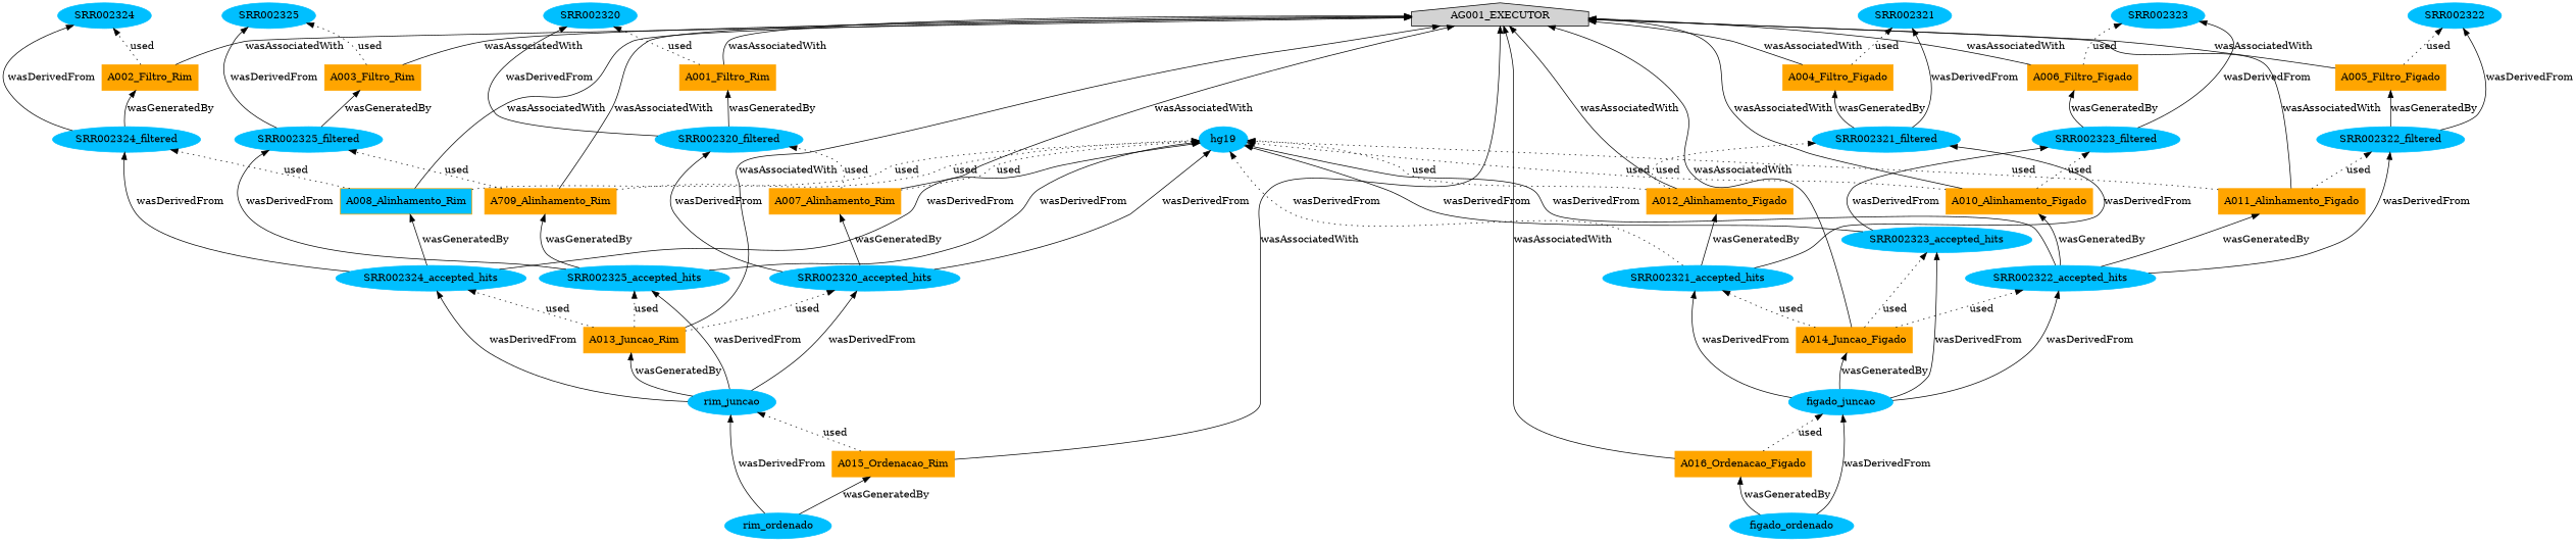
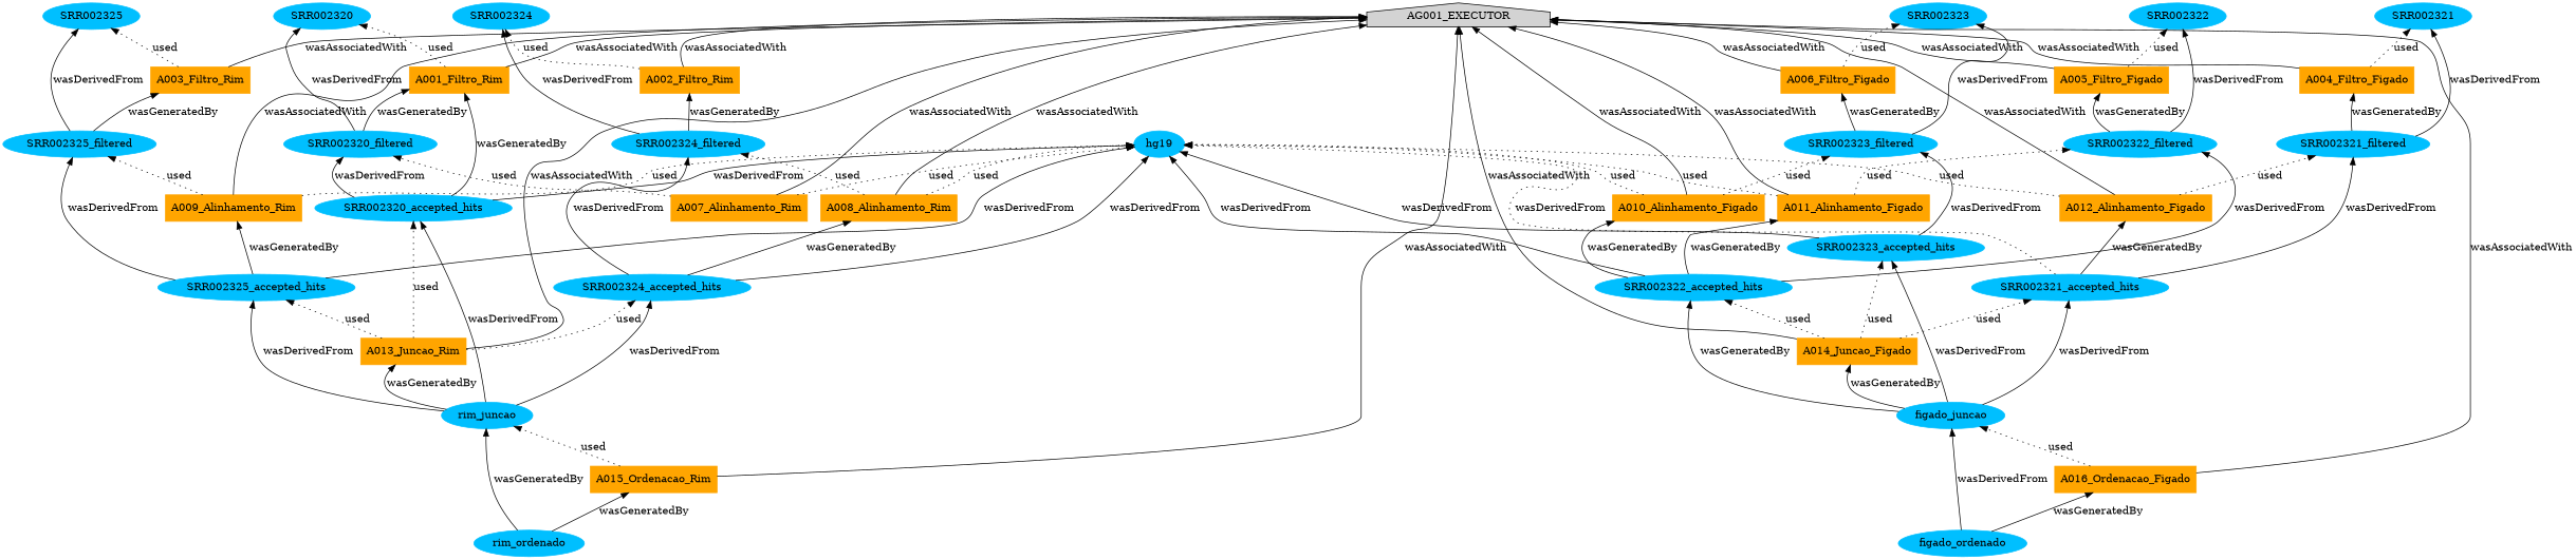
  digraph {
    fontsize=500
    rankdir=BT
    node [color=deepskyblue distortion=0.0 orientation=0.0 shape=ellipse skew=0.0 style=filled]
    A001_Filtro_Rim [color=orange shape=box]
    AG001_EXECUTOR [shape=house color=""]
    SRR002320
    A002_Filtro_Rim [color=orange shape=box]
    SRR002324
    A003_Filtro_Rim [color=orange shape=box]
    SRR002325
    A004_Filtro_Figado [color=orange shape=box]
    SRR002321
    A005_Filtro_Figado [color=orange shape=box]
    SRR002322
    A006_Filtro_Figado [color=orange shape=box]
    SRR002323
    A007_Alinhamento_Rim [color=orange shape=box]
    hg19
    SRR002320_filtered
-   A008_Alinhamento_Rim [color=orange shape=box fillcolor=deepskyblue]
+   A008_Alinhamento_Rim [color=orange shape=box]
    SRR002324_filtered
-   A009_Alinhamento_Rim [color=orange shape=box label=A709_Alinhamento_Rim]
+   A009_Alinhamento_Rim [color=orange shape=box]
    SRR002325_filtered
    A010_Alinhamento_Figado [color=orange shape=box]
    SRR002323_filtered
    A011_Alinhamento_Figado [color=orange shape=box]
    SRR002322_filtered
    A012_Alinhamento_Figado [color=orange shape=box]
    SRR002321_filtered
    A013_Juncao_Rim [color=orange shape=box]
    SRR002320_accepted_hits
    SRR002324_accepted_hits
    SRR002325_accepted_hits
    A014_Juncao_Figado [color=orange shape=box]
    SRR002321_accepted_hits
    SRR002322_accepted_hits
    SRR002323_accepted_hits
    A015_Ordenacao_Rim [color=orange shape=box]
    rim_juncao
    A016_Ordenacao_Figado [color=orange shape=box]
    figado_juncao
    rim_ordenado
    figado_ordenado
    A001_Filtro_Rim -> AG001_EXECUTOR [label=wasAssociatedWith]
    A001_Filtro_Rim -> SRR002320 [label=used style=dotted]
    A002_Filtro_Rim -> AG001_EXECUTOR [label=wasAssociatedWith]
    A002_Filtro_Rim -> SRR002324 [label=used style=dotted]
    A003_Filtro_Rim -> AG001_EXECUTOR [label=wasAssociatedWith]
    A003_Filtro_Rim -> SRR002325 [label=used style=dotted]
    A004_Filtro_Figado -> AG001_EXECUTOR [label=wasAssociatedWith]
    A004_Filtro_Figado -> SRR002321 [label=used style=dotted]
    A005_Filtro_Figado -> AG001_EXECUTOR [label=wasAssociatedWith]
    A005_Filtro_Figado -> SRR002322 [label=used style=dotted]
    A006_Filtro_Figado -> AG001_EXECUTOR [label=wasAssociatedWith]
    A006_Filtro_Figado -> SRR002323 [label=used style=dotted]
    A007_Alinhamento_Rim -> AG001_EXECUTOR [label=wasAssociatedWith]
    A007_Alinhamento_Rim -> hg19 [label=used style=dotted]
    A007_Alinhamento_Rim -> SRR002320_filtered [label=used style=dotted]
    SRR002320_filtered -> A001_Filtro_Rim [label=wasGeneratedBy]
    SRR002320_filtered -> SRR002320 [label=wasDerivedFrom]
    A008_Alinhamento_Rim -> AG001_EXECUTOR [label=wasAssociatedWith]
    A008_Alinhamento_Rim -> hg19 [label=used style=dotted]
    A008_Alinhamento_Rim -> SRR002324_filtered [label=used style=dotted]
    SRR002324_filtered -> A002_Filtro_Rim [label=wasGeneratedBy]
    SRR002324_filtered -> SRR002324 [label=wasDerivedFrom]
    A009_Alinhamento_Rim -> AG001_EXECUTOR [label=wasAssociatedWith]
    A009_Alinhamento_Rim -> hg19 [label=used style=dotted]
    A009_Alinhamento_Rim -> SRR002325_filtered [label=used style=dotted]
    SRR002325_filtered -> A003_Filtro_Rim [label=wasGeneratedBy]
    SRR002325_filtered -> SRR002325 [label=wasDerivedFrom]
    A010_Alinhamento_Figado -> AG001_EXECUTOR [label=wasAssociatedWith]
    A010_Alinhamento_Figado -> hg19 [label=used style=dotted]
    A010_Alinhamento_Figado -> SRR002323_filtered [label=used style=dotted]
    SRR002323_filtered -> A006_Filtro_Figado [label=wasGeneratedBy]
    SRR002323_filtered -> SRR002323 [label=wasDerivedFrom]
    A011_Alinhamento_Figado -> AG001_EXECUTOR [label=wasAssociatedWith]
    A011_Alinhamento_Figado -> hg19 [label=used style=dotted]
    A011_Alinhamento_Figado -> SRR002322_filtered [label=used style=dotted]
    SRR002322_filtered -> A005_Filtro_Figado [label=wasGeneratedBy]
    SRR002322_filtered -> SRR002322 [label=wasDerivedFrom]
    A012_Alinhamento_Figado -> AG001_EXECUTOR [label=wasAssociatedWith]
    A012_Alinhamento_Figado -> hg19 [label=used style=dotted]
    A012_Alinhamento_Figado -> SRR002321_filtered [label=used style=dotted]
    SRR002321_filtered -> A004_Filtro_Figado [label=wasGeneratedBy]
    SRR002321_filtered -> SRR002321 [label=wasDerivedFrom]
    A013_Juncao_Rim -> AG001_EXECUTOR [label=wasAssociatedWith]
    A013_Juncao_Rim -> SRR002320_accepted_hits [label=used style=dotted]
    A013_Juncao_Rim -> SRR002324_accepted_hits [label=used style=dotted]
    A013_Juncao_Rim -> SRR002325_accepted_hits [label=used style=dotted]
-   SRR002320_accepted_hits -> A007_Alinhamento_Rim [label=wasGeneratedBy]
+   SRR002320_accepted_hits -> A001_Filtro_Rim [label=wasGeneratedBy]
    SRR002320_accepted_hits -> hg19 [label=wasDerivedFrom]
    SRR002320_accepted_hits -> SRR002320_filtered [label=wasDerivedFrom]
    SRR002324_accepted_hits -> hg19 [label=wasDerivedFrom]
    SRR002324_accepted_hits -> A008_Alinhamento_Rim [label=wasGeneratedBy]
    SRR002324_accepted_hits -> SRR002324_filtered [label=wasDerivedFrom]
    SRR002325_accepted_hits -> hg19 [label=wasDerivedFrom]
    SRR002325_accepted_hits -> A009_Alinhamento_Rim [label=wasGeneratedBy]
    SRR002325_accepted_hits -> SRR002325_filtered [label=wasDerivedFrom]
    A014_Juncao_Figado -> AG001_EXECUTOR [label=wasAssociatedWith]
    A014_Juncao_Figado -> SRR002321_accepted_hits [label=used style=dotted]
    A014_Juncao_Figado -> SRR002322_accepted_hits [label=used style=dotted]
    A014_Juncao_Figado -> SRR002323_accepted_hits [label=used style=dotted]
    SRR002321_accepted_hits -> hg19 [label=wasDerivedFrom style=dotted]
    SRR002321_accepted_hits -> A012_Alinhamento_Figado [label=wasGeneratedBy]
    SRR002321_accepted_hits -> SRR002321_filtered [label=wasDerivedFrom]
    SRR002322_accepted_hits -> hg19 [label=wasDerivedFrom]
    SRR002322_accepted_hits -> A010_Alinhamento_Figado [label=wasGeneratedBy]
    SRR002322_accepted_hits -> A011_Alinhamento_Figado [label=wasGeneratedBy]
    SRR002322_accepted_hits -> SRR002322_filtered [label=wasDerivedFrom]
    SRR002323_accepted_hits -> hg19 [label=wasDerivedFrom]
    SRR002323_accepted_hits -> SRR002323_filtered [label=wasDerivedFrom]
    A015_Ordenacao_Rim -> AG001_EXECUTOR [label=wasAssociatedWith]
    A015_Ordenacao_Rim -> rim_juncao [label=used style=dotted]
    rim_juncao -> A013_Juncao_Rim [label=wasGeneratedBy]
    rim_juncao -> SRR002320_accepted_hits [label=wasDerivedFrom]
    rim_juncao -> SRR002324_accepted_hits [label=wasDerivedFrom]
    rim_juncao -> SRR002325_accepted_hits [label=wasDerivedFrom]
    A016_Ordenacao_Figado -> AG001_EXECUTOR [label=wasAssociatedWith]
    A016_Ordenacao_Figado -> figado_juncao [label=used style=dotted]
    figado_juncao -> A014_Juncao_Figado [label=wasGeneratedBy]
    figado_juncao -> SRR002321_accepted_hits [label=wasDerivedFrom]
-   figado_juncao -> SRR002322_accepted_hits [label=wasDerivedFrom]
+   figado_juncao -> SRR002322_accepted_hits [label=wasGeneratedBy]
    figado_juncao -> SRR002323_accepted_hits [label=wasDerivedFrom]
    rim_ordenado -> A015_Ordenacao_Rim [label=wasGeneratedBy]
-   rim_ordenado -> rim_juncao [label=wasDerivedFrom]
+   rim_ordenado -> rim_juncao [label=wasGeneratedBy]
    figado_ordenado -> A016_Ordenacao_Figado [label=wasGeneratedBy]
    figado_ordenado -> figado_juncao [label=wasDerivedFrom]
  }
